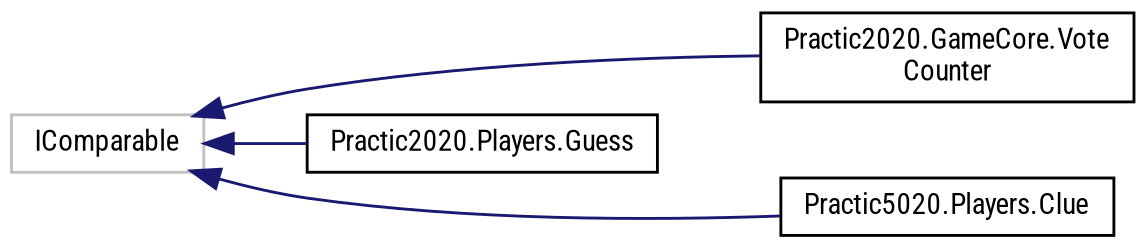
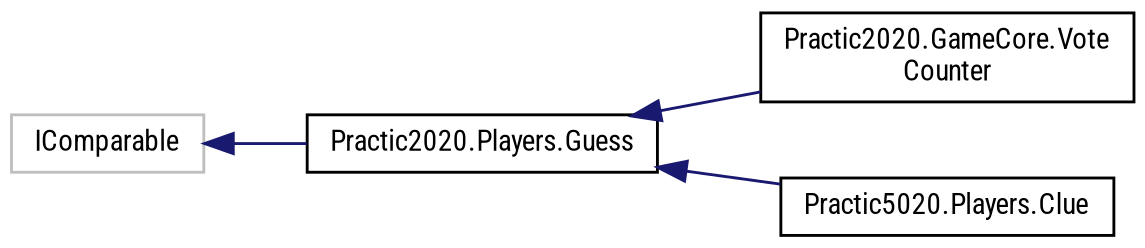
  digraph {
    fontname="Roboto Condensed"
    rankdir=LR
    node [color=black fillcolor=white fontname="Roboto Condensed" fontsize=10 shape=record style=filled]
    edge [color=midnightblue dir=back fontname="Roboto Condensed" fontsize=10 labelfontname=Helvetica labelfontsize=10 style=solid]
    n1 [color=grey75 height=0.2 label=IComparable width=0.4]
    n2 [height=0.2 label="Practic2020.GameCore.Vote\lCounter" width=0.4]
    n3 [height=0.2 label="Practic5020.Players.Clue" width=0.4]
    n4 [height=0.2 label="Practic2020.Players.Guess" width=0.4]
-   n1 -> n2
-   n1 -> n3
+   n4 -> n2
+   n4 -> n3
    n1 -> n4
  }
